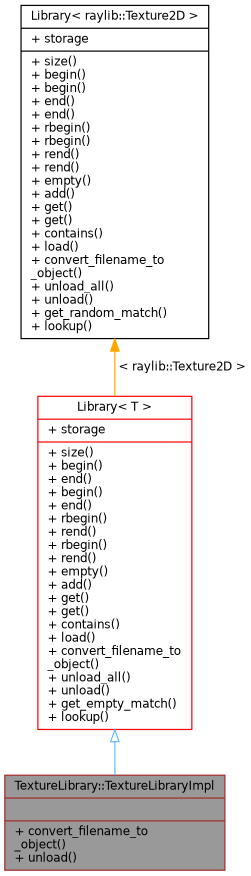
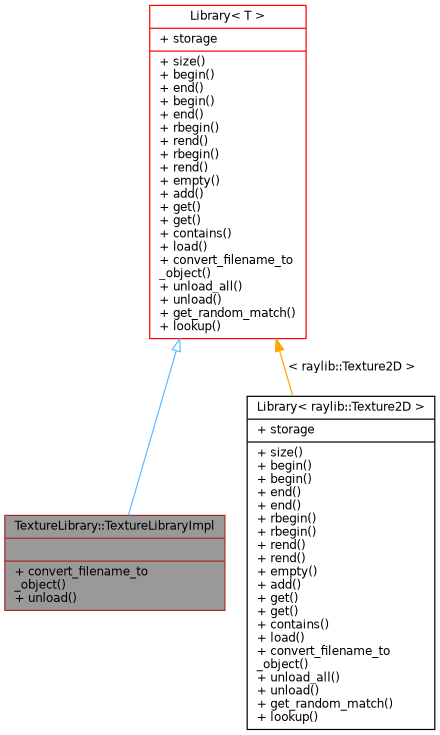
  digraph {
    node [fillcolor=white fontname=Helvetica fontsize=10 shape=record style=filled]
    edge [dir=back fontname=Helvetica fontsize=10 labelfontname=Helvetica labelfontsize=10 style=solid]
    n1 [color=brown fillcolor=grey60 fontcolor=black height=0.2 label="{TextureLibrary::TextureLibraryImpl\n||+ convert_filename_to\l_object()\l+ unload()\l}" width=0.4]
    n2 [color=black height=0.2 label="{Library\< raylib::Texture2D \>\n|+ storage\l|+ size()\l+ begin()\l+ begin()\l+ end()\l+ end()\l+ rbegin()\l+ rbegin()\l+ rend()\l+ rend()\l+ empty()\l+ add()\l+ get()\l+ get()\l+ contains()\l+ load()\l+ convert_filename_to\l_object()\l+ unload_all()\l+ unload()\l+ get_random_match()\l+ lookup()\l}" width=0.4]
-   n3 [color=red height=0.2 label="{Library\< T \>\n|+ storage\l|+ size()\l+ begin()\l+ end()\l+ begin()\l+ end()\l+ rbegin()\l+ rend()\l+ rbegin()\l+ rend()\l+ empty()\l+ add()\l+ get()\l+ get()\l+ contains()\l+ load()\l+ convert_filename_to\l_object()\l+ unload_all()\l+ unload()\l+ get_empty_match()\l+ lookup()\l}" width=0.4]
+   n3 [color=red height=0.2 label="{Library\< T \>\n|+ storage\l|+ size()\l+ begin()\l+ end()\l+ begin()\l+ end()\l+ rbegin()\l+ rend()\l+ rbegin()\l+ rend()\l+ empty()\l+ add()\l+ get()\l+ get()\l+ contains()\l+ load()\l+ convert_filename_to\l_object()\l+ unload_all()\l+ unload()\l+ get_random_match()\l+ lookup()\l}" width=0.4]
    n3 -> n1 [arrowtail=onormal color=steelblue1]
-   n2 -> n3 [color=orange label=" \< raylib::Texture2D \>"]
+   n3 -> n2 [color=orange label=" \< raylib::Texture2D \>"]
  }
